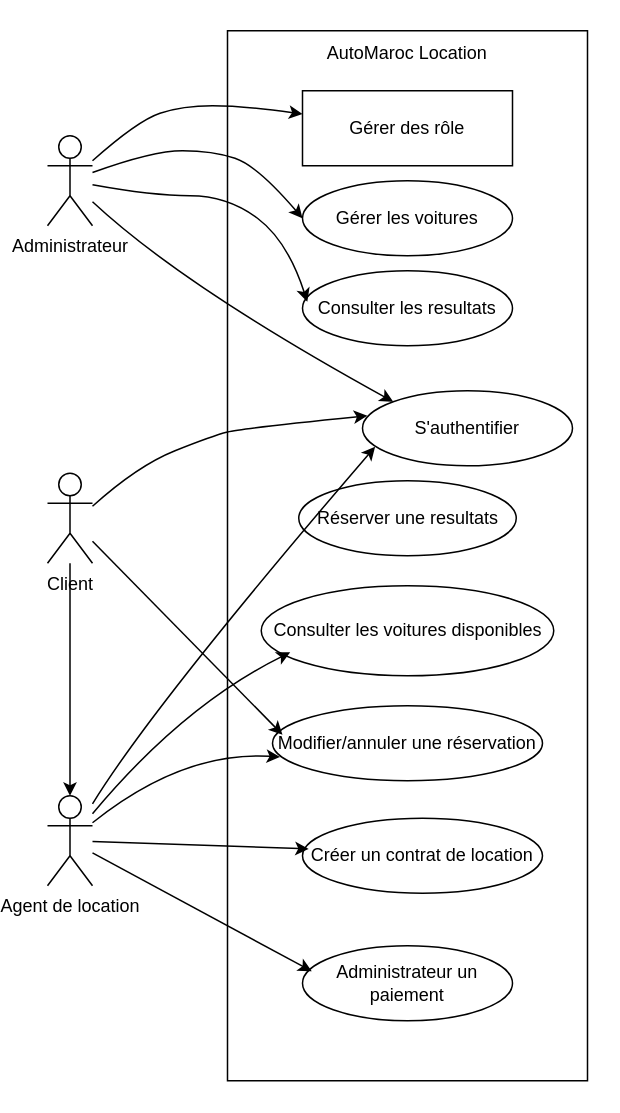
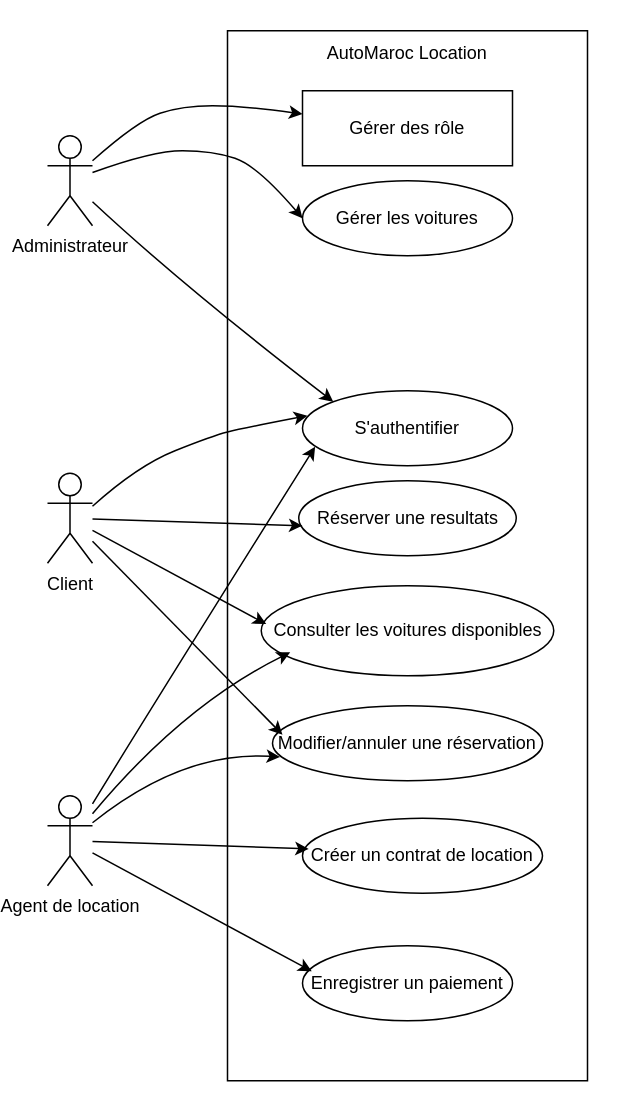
  <mxCell id="0" />
  <mxCell id="1" parent="0" />
  <mxCell id="2" value="Administrateur" style="shape=umlActor;verticalLabelPosition=bottom;verticalAlign=top;html=1;outlineConnect=0;" vertex="1" parent="1"><mxGeometry x="20" y="90" width="30" height="60" as="geometry" /></mxCell>
  <mxCell id="3" value="" style="rounded=0;whiteSpace=wrap;html=1;" vertex="1" parent="1"><mxGeometry x="140" y="20" width="240" height="700" as="geometry" /></mxCell>
  <mxCell id="4" value="AutoMaroc Location" style="text;html=1;align=center;verticalAlign=middle;whiteSpace=wrap;rounded=0;" vertex="1" parent="1"><mxGeometry x="195" y="20" width="130" height="30" as="geometry" /></mxCell>
  <mxCell id="5" value="Client" style="shape=umlActor;verticalLabelPosition=bottom;verticalAlign=top;html=1;outlineConnect=0;" vertex="1" parent="1"><mxGeometry x="20" y="315" width="30" height="60" as="geometry" /></mxCell>
  <mxCell id="6" value="Agent de location" style="shape=umlActor;verticalLabelPosition=bottom;verticalAlign=top;html=1;outlineConnect=0;" vertex="1" parent="1"><mxGeometry x="20" y="530" width="30" height="60" as="geometry" /></mxCell>
  <mxCell id="7" value="Gérer des r&lt;span style=&quot;font-family: Arial, sans-serif; background-color: transparent; color: light-dark(rgb(0, 0, 0), rgb(255, 255, 255));&quot;&gt;ô&lt;/span&gt;le" style="whiteSpace=wrap;html=1;rounded=0;" vertex="1" parent="1"><mxGeometry x="190" y="60" width="140" height="50" as="geometry" /></mxCell>
  <mxCell id="8" value="Gérer les voitures" style="ellipse;whiteSpace=wrap;html=1;" vertex="1" parent="1"><mxGeometry x="190" y="120" width="140" height="50" as="geometry" /></mxCell>
- <mxCell id="9" value="Consulter les resultats" style="ellipse;whiteSpace=wrap;html=1;" vertex="1" parent="1"><mxGeometry x="190" y="180" width="140" height="50" as="geometry" /></mxCell>
  <mxCell id="10" value="" style="endArrow=classic;html=1;rounded=0;curved=1;" edge="1" parent="1" source="2" target="7"><mxGeometry width="50" height="50" relative="1" as="geometry"><mxPoint x="60" y="120" as="sourcePoint" /><mxPoint x="110" y="70" as="targetPoint" /><Array as="points"><mxPoint x="80" y="80" /><mxPoint x="110" y="70" /><mxPoint x="150" y="70" /></Array></mxGeometry></mxCell>
  <mxCell id="11" value="" style="endArrow=classic;html=1;rounded=0;entryX=0;entryY=0.5;entryDx=0;entryDy=0;curved=1;" edge="1" parent="1" source="2" target="8"><mxGeometry width="50" height="50" relative="1" as="geometry"><mxPoint x="50" y="130" as="sourcePoint" /><mxPoint x="100" y="80" as="targetPoint" /><Array as="points"><mxPoint x="90" y="100" /><mxPoint x="130" y="100" /><mxPoint x="160" y="110" /></Array></mxGeometry></mxCell>
- <mxCell id="12" value="" style="endArrow=classic;html=1;rounded=0;entryX=0.023;entryY=0.414;entryDx=0;entryDy=0;entryPerimeter=0;curved=1;" edge="1" parent="1" source="2" target="9"><mxGeometry width="50" height="50" relative="1" as="geometry"><mxPoint x="50" y="150" as="sourcePoint" /><mxPoint x="100" y="100" as="targetPoint" /><Array as="points"><mxPoint x="90" y="130" /><mxPoint x="140" y="130" /><mxPoint x="180" y="160" /></Array></mxGeometry></mxCell>
- <mxCell id="13" value="S'authentifier" style="ellipse;whiteSpace=wrap;html=1;" vertex="1" parent="1"><mxGeometry x="230" y="260" width="140" height="50" as="geometry" /></mxCell>
+ <mxCell id="13" value="S'authentifier" style="ellipse;whiteSpace=wrap;html=1;" vertex="1" parent="1"><mxGeometry x="190" y="260" width="140" height="50" as="geometry" /></mxCell>
  <mxCell id="14" value="Consulter les voitures disponibles" style="ellipse;whiteSpace=wrap;html=1;" vertex="1" parent="1"><mxGeometry x="162.5" y="390" width="195" height="60" as="geometry" /></mxCell>
  <mxCell id="15" value="Réserver une resultats" style="ellipse;whiteSpace=wrap;html=1;" vertex="1" parent="1"><mxGeometry x="187.5" y="320" width="145" height="50" as="geometry" /></mxCell>
  <mxCell id="16" value="Créer un contrat de location" style="ellipse;whiteSpace=wrap;html=1;" vertex="1" parent="1"><mxGeometry x="190" y="545" width="160" height="50" as="geometry" /></mxCell>
- <mxCell id="17" value="Administrateur un paiement" style="ellipse;whiteSpace=wrap;html=1;" vertex="1" parent="1"><mxGeometry x="190" y="630" width="140" height="50" as="geometry" /></mxCell>
+ <mxCell id="17" value="Enregistrer un paiement" style="ellipse;whiteSpace=wrap;html=1;" vertex="1" parent="1"><mxGeometry x="190" y="630" width="140" height="50" as="geometry" /></mxCell>
  <mxCell id="18" value="Modifier/annuler une réservation" style="ellipse;whiteSpace=wrap;html=1;" vertex="1" parent="1"><mxGeometry x="170" y="470" width="180" height="50" as="geometry" /></mxCell>
  <mxCell id="19" value="" style="endArrow=classic;html=1;rounded=0;curved=1;entryX=0.023;entryY=0.334;entryDx=0;entryDy=0;entryPerimeter=0;" edge="1" parent="1" target="13"><mxGeometry width="50" height="50" relative="1" as="geometry"><mxPoint x="50" y="337" as="sourcePoint" /><mxPoint x="195" y="306" as="targetPoint" /><Array as="points"><mxPoint x="80" y="310" /><mxPoint x="130" y="290" /><mxPoint x="150" y="285" /></Array></mxGeometry></mxCell>
  <mxCell id="20" value="" style="endArrow=classic;html=1;rounded=0;curved=1;entryX=0;entryY=0;entryDx=0;entryDy=0;" edge="1" parent="1" source="2" target="13"><mxGeometry width="50" height="50" relative="1" as="geometry"><mxPoint x="20.5" y="256" as="sourcePoint" /><mxPoint x="162.5" y="200" as="targetPoint" /><Array as="points"><mxPoint x="110" y="190" /></Array></mxGeometry></mxCell>
  <mxCell id="21" value="" style="endArrow=classic;html=1;rounded=0;curved=1;entryX=0.06;entryY=0.746;entryDx=0;entryDy=0;entryPerimeter=0;" edge="1" parent="1" source="6" target="13"><mxGeometry width="50" height="50" relative="1" as="geometry"><mxPoint x="50" y="570" as="sourcePoint" /><mxPoint x="210" y="703" as="targetPoint" /><Array as="points"><mxPoint x="90" y="470" /></Array></mxGeometry></mxCell>
- <mxCell id="22" value="" style="endArrow=classic;html=1;rounded=0;" edge="1" parent="1" source="5" target="6"><mxGeometry width="50" height="50" relative="1" as="geometry"><mxPoint x="70" y="380" as="sourcePoint" /><mxPoint x="120" y="330" as="targetPoint" /></mxGeometry></mxCell>
+ <mxCell id="22" value="" style="endArrow=classic;html=1;rounded=0;entryX=0.017;entryY=0.6;entryDx=0;entryDy=0;entryPerimeter=0;" edge="1" parent="1" source="5" target="15"><mxGeometry width="50" height="50" relative="1" as="geometry"><mxPoint x="70" y="380" as="sourcePoint" /><mxPoint x="120" y="330" as="targetPoint" /></mxGeometry></mxCell>
+ <mxCell id="23" value="" style="endArrow=classic;html=1;rounded=0;entryX=0.017;entryY=0.426;entryDx=0;entryDy=0;entryPerimeter=0;" edge="1" parent="1" source="5" target="14"><mxGeometry width="50" height="50" relative="1" as="geometry"><mxPoint x="50" y="375" as="sourcePoint" /><mxPoint x="100" y="325" as="targetPoint" /></mxGeometry></mxCell>
  <mxCell id="24" value="" style="endArrow=classic;html=1;rounded=0;entryX=0.037;entryY=0.386;entryDx=0;entryDy=0;entryPerimeter=0;" edge="1" parent="1" source="5" target="18"><mxGeometry width="50" height="50" relative="1" as="geometry"><mxPoint x="40" y="440" as="sourcePoint" /><mxPoint x="90" y="390" as="targetPoint" /></mxGeometry></mxCell>
  <mxCell id="25" value="" style="endArrow=classic;html=1;rounded=0;entryX=0.099;entryY=0.74;entryDx=0;entryDy=0;entryPerimeter=0;curved=1;" edge="1" parent="1" source="6" target="14"><mxGeometry width="50" height="50" relative="1" as="geometry"><mxPoint x="50" y="550" as="sourcePoint" /><mxPoint x="100" y="500" as="targetPoint" /><Array as="points"><mxPoint x="110" y="470" /></Array></mxGeometry></mxCell>
  <mxCell id="26" value="" style="endArrow=classic;html=1;rounded=0;curved=1;entryX=0.028;entryY=0.683;entryDx=0;entryDy=0;entryPerimeter=0;" edge="1" parent="1" source="6" target="18"><mxGeometry width="50" height="50" relative="1" as="geometry"><mxPoint x="80" y="570" as="sourcePoint" /><mxPoint x="130" y="520" as="targetPoint" /><Array as="points"><mxPoint x="110" y="500" /></Array></mxGeometry></mxCell>
  <mxCell id="27" value="" style="endArrow=classic;html=1;rounded=0;entryX=0.026;entryY=0.409;entryDx=0;entryDy=0;entryPerimeter=0;" edge="1" parent="1" source="6" target="16"><mxGeometry width="50" height="50" relative="1" as="geometry"><mxPoint x="70" y="600" as="sourcePoint" /><mxPoint x="120" y="550" as="targetPoint" /></mxGeometry></mxCell>
  <mxCell id="28" value="" style="endArrow=classic;html=1;rounded=0;entryX=0.044;entryY=0.34;entryDx=0;entryDy=0;entryPerimeter=0;" edge="1" parent="1" source="6" target="17"><mxGeometry width="50" height="50" relative="1" as="geometry"><mxPoint x="140" y="700" as="sourcePoint" /><mxPoint x="190" y="650" as="targetPoint" /></mxGeometry></mxCell>
